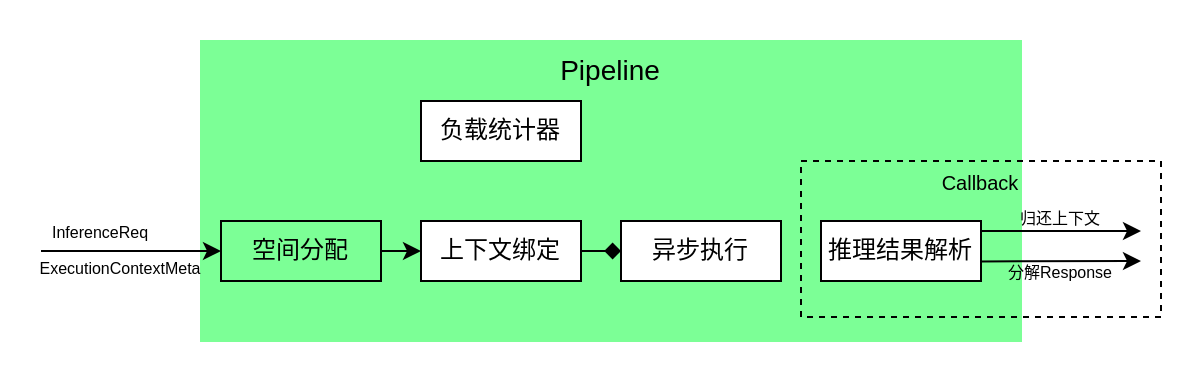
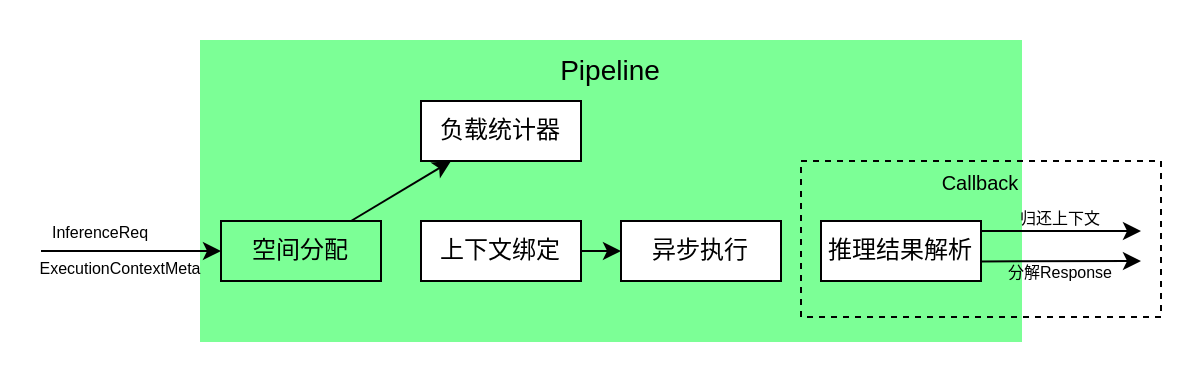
  <mxCell id="0" />
  <mxCell id="1" parent="0" />
  <mxCell id="2" value="" style="rounded=0;whiteSpace=wrap;html=1;fillColor=#7CFF96;strokeColor=#7CFF96;" parent="1" vertex="1"><mxGeometry x="100" y="20" width="410" height="150" as="geometry" /></mxCell>
  <mxCell id="3" value="&lt;font style=&quot;font-size: 14px;&quot;&gt;Pipeline&lt;/font&gt;" style="text;html=1;align=center;verticalAlign=middle;whiteSpace=wrap;rounded=0;" parent="1" vertex="1"><mxGeometry x="275" y="20" width="60" height="30" as="geometry" /></mxCell>
  <mxCell id="4" value="负载统计器" style="rounded=0;whiteSpace=wrap;html=1;" parent="1" vertex="1"><mxGeometry x="210" y="50" width="80" height="30" as="geometry" /></mxCell>
  <mxCell id="5" value="" style="endArrow=classic;html=1;entryX=0;entryY=0.5;entryDx=0;entryDy=0;" parent="1" target="7" edge="1"><mxGeometry width="50" height="50" relative="1" as="geometry"><mxPoint x="20" y="125" as="sourcePoint" /><mxPoint x="90" y="100" as="targetPoint" /></mxGeometry></mxCell>
- <mxCell id="6" style="edgeStyle=none;html=1;entryX=0;entryY=0.5;entryDx=0;entryDy=0;" parent="1" source="7" target="11" edge="1"><mxGeometry relative="1" as="geometry" /></mxCell>
+ <mxCell id="6" style="edgeStyle=none;html=1;" parent="1" source="7" target="4" edge="1"><mxGeometry relative="1" as="geometry" /></mxCell>
  <mxCell id="7" value="空间分配" style="rounded=0;whiteSpace=wrap;html=1;fillColor=#7cff96;" parent="1" vertex="1"><mxGeometry x="110" y="110" width="80" height="30" as="geometry" /></mxCell>
  <mxCell id="8" value="&lt;font style=&quot;font-size: 8px;&quot;&gt;InferenceReq&lt;/font&gt;" style="text;html=1;align=center;verticalAlign=middle;whiteSpace=wrap;rounded=0;" parent="1" vertex="1"><mxGeometry x="20" y="110" width="60" height="10" as="geometry" /></mxCell>
  <mxCell id="9" value="&lt;span style=&quot;font-size: 8px;&quot;&gt;ExecutionContextMeta&lt;/span&gt;" style="text;html=1;align=center;verticalAlign=middle;whiteSpace=wrap;rounded=0;" parent="1" vertex="1"><mxGeometry x="20" y="128" width="80" height="10" as="geometry" /></mxCell>
- <mxCell id="10" style="edgeStyle=none;html=1;entryX=0;entryY=0.5;entryDx=0;entryDy=0;endArrow=diamond;" parent="1" source="11" target="12" edge="1"><mxGeometry relative="1" as="geometry" /></mxCell>
+ <mxCell id="10" style="edgeStyle=none;html=1;entryX=0;entryY=0.5;entryDx=0;entryDy=0;" parent="1" source="11" target="12" edge="1"><mxGeometry relative="1" as="geometry" /></mxCell>
  <mxCell id="11" value="上下文绑定" style="rounded=0;whiteSpace=wrap;html=1;" parent="1" vertex="1"><mxGeometry x="210" y="110" width="80" height="30" as="geometry" /></mxCell>
  <mxCell id="12" value="异步执行" style="rounded=0;whiteSpace=wrap;html=1;" parent="1" vertex="1"><mxGeometry x="310" y="110" width="80" height="30" as="geometry" /></mxCell>
  <mxCell id="13" style="edgeStyle=none;html=1;exitX=0.996;exitY=0.168;exitDx=0;exitDy=0;exitPerimeter=0;" parent="1" source="15" edge="1"><mxGeometry relative="1" as="geometry"><mxPoint x="570" y="115" as="targetPoint" /></mxGeometry></mxCell>
  <mxCell id="14" style="edgeStyle=none;html=1;exitX=1;exitY=0.674;exitDx=0;exitDy=0;exitPerimeter=0;" parent="1" source="15" edge="1"><mxGeometry relative="1" as="geometry"><mxPoint x="570" y="130" as="targetPoint" /><mxPoint x="490.32" y="132.25" as="sourcePoint" /></mxGeometry></mxCell>
  <mxCell id="15" value="推理结果解析" style="rounded=0;whiteSpace=wrap;html=1;" parent="1" vertex="1"><mxGeometry x="410" y="110" width="80" height="30" as="geometry" /></mxCell>
  <mxCell id="16" value="&lt;span style=&quot;font-size: 8px;&quot;&gt;归还上下文&lt;/span&gt;" style="text;html=1;align=center;verticalAlign=middle;whiteSpace=wrap;rounded=0;" parent="1" vertex="1"><mxGeometry x="490" y="103" width="80" height="10" as="geometry" /></mxCell>
  <mxCell id="17" value="&lt;font style=&quot;font-size: 8px;&quot;&gt;分解Response&lt;/font&gt;" style="text;html=1;align=center;verticalAlign=middle;whiteSpace=wrap;rounded=0;" parent="1" vertex="1"><mxGeometry x="500" y="130" width="60" height="10" as="geometry" /></mxCell>
  <mxCell id="18" value="" style="rounded=0;whiteSpace=wrap;html=1;fillColor=none;dashed=1;" parent="1" vertex="1"><mxGeometry x="400" y="80" width="180" height="78" as="geometry" /></mxCell>
  <mxCell id="19" value="&lt;font style=&quot;font-size: 10px;&quot;&gt;Callback&lt;/font&gt;" style="text;html=1;align=center;verticalAlign=middle;whiteSpace=wrap;rounded=0;" parent="1" vertex="1"><mxGeometry x="460" y="80" width="60" height="22" as="geometry" /></mxCell>
